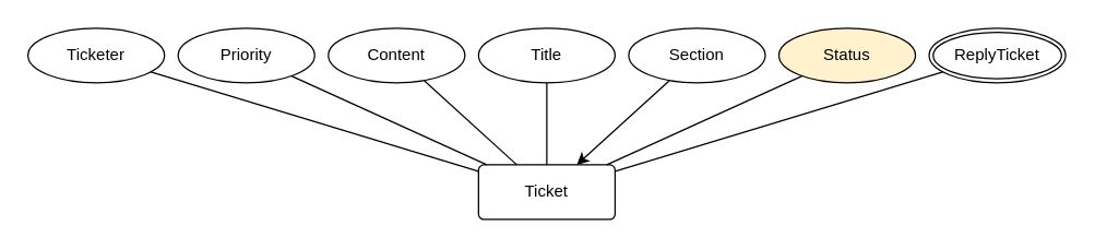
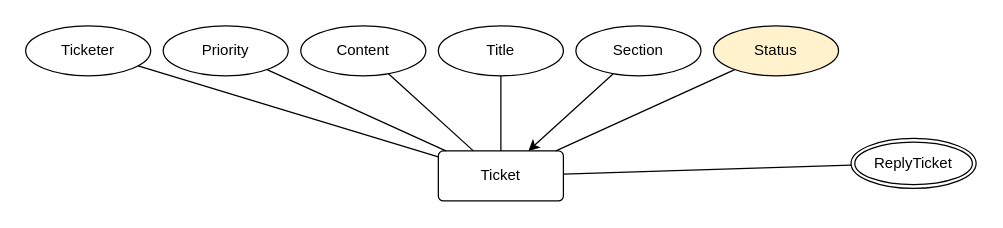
  <mxCell id="0" />
  <mxCell id="1" parent="0" />
  <mxCell id="2" value="Ticket" style="rounded=1;arcSize=10;whiteSpace=wrap;html=1;align=center;" parent="1" vertex="1"><mxGeometry x="350" y="120" width="100" height="40" as="geometry" /></mxCell>
  <mxCell id="3" value="Title" style="ellipse;whiteSpace=wrap;html=1;align=center;" parent="1" vertex="1"><mxGeometry x="350" y="20" width="100" height="40" as="geometry" /></mxCell>
  <mxCell id="4" value="Content" style="ellipse;whiteSpace=wrap;html=1;align=center;" parent="1" vertex="1"><mxGeometry x="240" y="20" width="100" height="40" as="geometry" /></mxCell>
  <mxCell id="5" value="" style="endArrow=none;html=1;rounded=0;" parent="1" source="4" target="2" edge="1"><mxGeometry relative="1" as="geometry"><mxPoint x="260" y="110" as="sourcePoint" /><mxPoint x="420" y="110" as="targetPoint" /></mxGeometry></mxCell>
  <mxCell id="6" value="" style="endArrow=none;html=1;rounded=0;" parent="1" source="3" target="2" edge="1"><mxGeometry relative="1" as="geometry"><mxPoint x="540" y="90" as="sourcePoint" /><mxPoint x="700" y="90" as="targetPoint" /></mxGeometry></mxCell>
  <mxCell id="7" value="Section" style="ellipse;whiteSpace=wrap;html=1;align=center;" parent="1" vertex="1"><mxGeometry x="460" y="20" width="100" height="40" as="geometry" /></mxCell>
  <mxCell id="8" value="Priority" style="ellipse;whiteSpace=wrap;html=1;align=center;" parent="1" vertex="1"><mxGeometry x="130" y="20" width="100" height="40" as="geometry" /></mxCell>
  <mxCell id="9" value="Status" style="ellipse;whiteSpace=wrap;html=1;align=center;fillColor=#fff2cc;" parent="1" vertex="1"><mxGeometry x="570" y="20" width="100" height="40" as="geometry" /></mxCell>
- <mxCell id="10" value="ReplyTicket" style="ellipse;shape=doubleEllipse;margin=3;whiteSpace=wrap;html=1;align=center;" parent="1" vertex="1"><mxGeometry x="680" y="20" width="100" height="40" as="geometry" /></mxCell>
+ <mxCell id="10" value="ReplyTicket" style="ellipse;shape=doubleEllipse;margin=3;whiteSpace=wrap;html=1;align=center;" parent="1" vertex="1"><mxGeometry x="680" y="110" width="100" height="40" as="geometry" /></mxCell>
  <mxCell id="11" value="" style="endArrow=none;html=1;rounded=0;" parent="1" source="8" target="2" edge="1"><mxGeometry relative="1" as="geometry"><mxPoint x="150" y="120" as="sourcePoint" /><mxPoint x="310" y="120" as="targetPoint" /></mxGeometry></mxCell>
  <mxCell id="12" value="" style="endArrow=classic;html=1;rounded=0;" parent="1" source="7" target="2" edge="1"><mxGeometry relative="1" as="geometry"><mxPoint x="223" y="65" as="sourcePoint" /><mxPoint x="366" y="130" as="targetPoint" /></mxGeometry></mxCell>
  <mxCell id="13" value="" style="endArrow=none;html=1;rounded=0;" parent="1" source="9" target="2" edge="1"><mxGeometry relative="1" as="geometry"><mxPoint x="500" y="68" as="sourcePoint" /><mxPoint x="432" y="130" as="targetPoint" /></mxGeometry></mxCell>
  <mxCell id="14" value="" style="endArrow=none;html=1;rounded=0;" parent="1" source="10" target="2" edge="1"><mxGeometry relative="1" as="geometry"><mxPoint x="597" y="65" as="sourcePoint" /><mxPoint x="454" y="130" as="targetPoint" /></mxGeometry></mxCell>
  <mxCell id="15" value="Ticketer" style="ellipse;whiteSpace=wrap;html=1;align=center;" parent="1" vertex="1"><mxGeometry x="20" y="20" width="100" height="40" as="geometry" /></mxCell>
  <mxCell id="16" value="" style="endArrow=none;html=1;rounded=0;" parent="1" source="15" target="2" edge="1"><mxGeometry relative="1" as="geometry"><mxPoint x="50" y="130" as="sourcePoint" /><mxPoint x="210" y="130" as="targetPoint" /></mxGeometry></mxCell>
